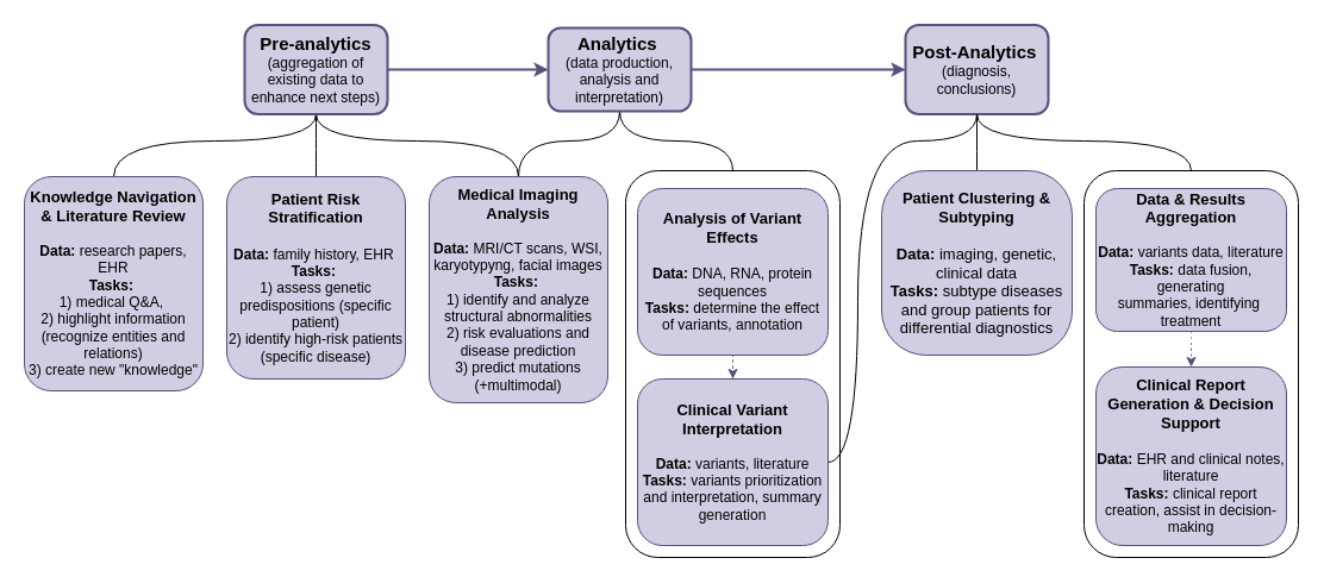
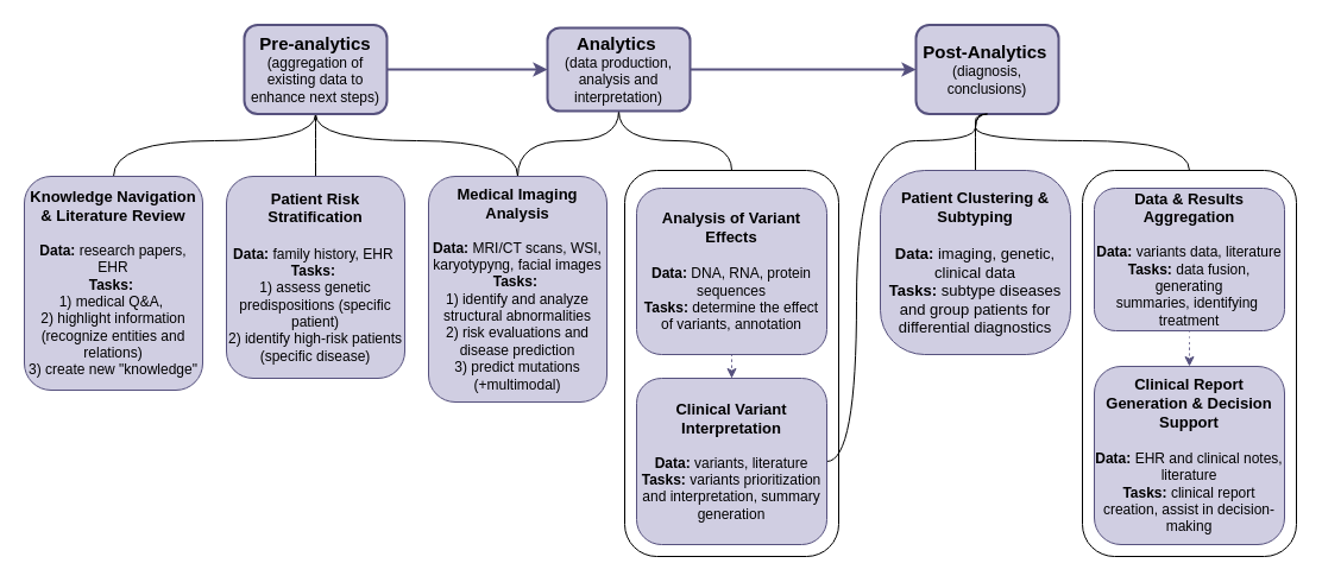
  <mxCell id="0" />
  <mxCell id="1" parent="0" />
  <mxCell id="2" value="" style="rounded=1;whiteSpace=wrap;html=1;" parent="1" vertex="1"><mxGeometry x="525" y="143" width="180" height="325" as="geometry" /></mxCell>
  <mxCell id="3" style="edgeStyle=orthogonalEdgeStyle;rounded=0;orthogonalLoop=1;jettySize=auto;html=1;curved=1;entryX=0;entryY=0.5;entryDx=0;entryDy=0;strokeWidth=2;exitX=1;exitY=0.5;exitDx=0;exitDy=0;fillColor=#d0cee2;strokeColor=#56517e;" parent="1" source="12" target="6" edge="1"><mxGeometry relative="1" as="geometry"><mxPoint x="450" y="-62" as="targetPoint" /><Array as="points"><mxPoint x="410" y="58" /><mxPoint x="410" y="58" /></Array><mxPoint x="620" y="-102" as="sourcePoint" /></mxGeometry></mxCell>
  <mxCell id="4" style="edgeStyle=orthogonalEdgeStyle;rounded=0;orthogonalLoop=1;jettySize=auto;html=1;entryX=0.5;entryY=0;entryDx=0;entryDy=0;curved=1;endArrow=none;endFill=0;" parent="1" source="6" target="2" edge="1"><mxGeometry relative="1" as="geometry" /></mxCell>
  <mxCell id="5" style="edgeStyle=orthogonalEdgeStyle;rounded=0;orthogonalLoop=1;jettySize=auto;html=1;entryX=0.5;entryY=0;entryDx=0;entryDy=0;curved=1;endArrow=none;endFill=0;exitX=0.5;exitY=1;exitDx=0;exitDy=0;" parent="1" source="6" target="18" edge="1"><mxGeometry relative="1" as="geometry"><Array as="points"><mxPoint x="520" y="118" /><mxPoint x="435" y="118" /></Array></mxGeometry></mxCell>
  <mxCell id="6" value="&lt;b&gt;&lt;font style=&quot;font-size: 15px;&quot;&gt;Analytics&lt;/font&gt;&lt;/b&gt;&amp;nbsp;&lt;div&gt;(data production, analysis and interpretation)&lt;/div&gt;" style="whiteSpace=wrap;html=1;fillColor=#d0cee2;strokeColor=#56517e;rounded=1;strokeWidth=2;" parent="1" vertex="1"><mxGeometry x="460" y="23" width="120" height="70" as="geometry" /></mxCell>
  <mxCell id="7" style="edgeStyle=orthogonalEdgeStyle;rounded=0;orthogonalLoop=1;jettySize=auto;html=1;entryX=1;entryY=0.5;entryDx=0;entryDy=0;curved=1;endArrow=none;endFill=0;exitX=0.5;exitY=1;exitDx=0;exitDy=0;" parent="1" source="8" target="17" edge="1"><mxGeometry relative="1" as="geometry"><mxPoint x="860" y="98" as="sourcePoint" /><mxPoint x="695" y="410.5" as="targetPoint" /><Array as="points"><mxPoint x="820" y="118" /><mxPoint x="720" y="118" /><mxPoint x="720" y="388" /></Array></mxGeometry></mxCell>
- <mxCell id="8" value="&lt;font style=&quot;font-size: 15px;&quot;&gt;&lt;b&gt;Post-Analytics&lt;/b&gt;&lt;/font&gt;&amp;nbsp;&lt;div&gt;(diagnosis, conclusions)&lt;/div&gt;" style="rounded=1;whiteSpace=wrap;html=1;fillColor=#d0cee2;strokeColor=#56517e;strokeWidth=2;" parent="1" vertex="1"><mxGeometry x="760" y="20.5" width="120" height="75" as="geometry" /></mxCell>
+ <mxCell id="8" value="&lt;font style=&quot;font-size: 15px;&quot;&gt;&lt;b&gt;Post-Analytics&lt;/b&gt;&lt;/font&gt;&amp;nbsp;&lt;div&gt;(diagnosis, conclusions)&lt;/div&gt;" style="rounded=1;whiteSpace=wrap;html=1;fillColor=#d0cee2;strokeColor=#56517e;strokeWidth=2;" parent="1" vertex="1"><mxGeometry x="770" y="20.5" width="120" height="75" as="geometry" /></mxCell>
  <mxCell id="9" style="edgeStyle=orthogonalEdgeStyle;rounded=0;orthogonalLoop=1;jettySize=auto;html=1;curved=1;endArrow=none;endFill=0;" parent="1" source="12" target="14" edge="1"><mxGeometry relative="1" as="geometry"><Array as="points"><mxPoint x="265" y="118" /><mxPoint x="95" y="118" /></Array></mxGeometry></mxCell>
  <mxCell id="10" style="edgeStyle=orthogonalEdgeStyle;rounded=0;orthogonalLoop=1;jettySize=auto;html=1;entryX=0.5;entryY=0;entryDx=0;entryDy=0;curved=1;endArrow=none;endFill=0;strokeColor=default;targetPerimeterSpacing=1;shadow=0;flowAnimation=0;" parent="1" source="12" target="13" edge="1"><mxGeometry relative="1" as="geometry" /></mxCell>
  <mxCell id="11" style="edgeStyle=orthogonalEdgeStyle;rounded=0;orthogonalLoop=1;jettySize=auto;html=1;entryX=0.5;entryY=0;entryDx=0;entryDy=0;curved=1;endArrow=none;endFill=0;exitX=0.5;exitY=1;exitDx=0;exitDy=0;" parent="1" source="12" target="18" edge="1"><mxGeometry relative="1" as="geometry"><Array as="points"><mxPoint x="265" y="118" /><mxPoint x="435" y="118" /></Array></mxGeometry></mxCell>
  <mxCell id="12" value="&lt;b&gt;&lt;font style=&quot;font-size: 15px;&quot;&gt;Pre-analytics&lt;/font&gt;&lt;/b&gt;&lt;div&gt;&lt;font style=&quot;font-size: 12px;&quot;&gt;(aggregation of existing data to enhance next steps)&lt;/font&gt;&lt;/div&gt;" style="rounded=1;whiteSpace=wrap;html=1;fillColor=#d0cee2;strokeColor=#56517e;strokeWidth=2;" parent="1" vertex="1"><mxGeometry x="205" y="20.5" width="120" height="75" as="geometry" /></mxCell>
  <mxCell id="13" value="&lt;div&gt;&lt;span style=&quot;font-size: 13px;&quot;&gt;&lt;b&gt;Patient Risk Stratification&lt;/b&gt;&lt;/span&gt;&lt;br&gt;&lt;/div&gt;&lt;div&gt;&lt;span style=&quot;font-size: 13px;&quot;&gt;&lt;b&gt;&lt;br&gt;&lt;/b&gt;&lt;/span&gt;&lt;/div&gt;&lt;div&gt;&lt;b&gt;Data:&lt;/b&gt;&amp;nbsp;&lt;span style=&quot;background-color: transparent;&quot;&gt;family history,&amp;nbsp;&lt;/span&gt;&lt;span style=&quot;background-color: transparent;&quot;&gt;EHR&amp;nbsp;&lt;/span&gt;&lt;/div&gt;&lt;div&gt;&lt;b&gt;Tasks:&amp;nbsp;&lt;/b&gt;&lt;/div&gt;&lt;div&gt;&lt;span style=&quot;background-color: transparent;&quot;&gt;1) assess genetic predispositions (specific patient)&lt;/span&gt;&lt;/div&gt;&lt;div&gt;&lt;span style=&quot;background-color: initial;&quot;&gt;2) identify high-risk patients (specific disease)&lt;br&gt;&lt;/span&gt;&lt;/div&gt;" style="whiteSpace=wrap;html=1;fillColor=#d0cee2;strokeColor=#56517e;rounded=1;" parent="1" vertex="1"><mxGeometry x="190" y="148" width="150" height="170" as="geometry" /></mxCell>
  <mxCell id="14" value="&lt;span style=&quot;font-size: 13px;&quot;&gt;&lt;b&gt;Knowledge Navigation &amp;amp; Literature Review&lt;/b&gt;&lt;/span&gt;&lt;br&gt;&lt;div&gt;&lt;br&gt;&lt;/div&gt;&lt;div style=&quot;&quot;&gt;&lt;b&gt;Data:&lt;/b&gt;&amp;nbsp;&lt;span style=&quot;background-color: initial;&quot;&gt;research papers, EHR&lt;/span&gt;&lt;/div&gt;&lt;div style=&quot;&quot;&gt;&lt;span style=&quot;background-color: initial;&quot;&gt;&lt;b&gt;Tasks:&lt;/b&gt;&amp;nbsp;&lt;/span&gt;&lt;/div&gt;&lt;div style=&quot;&quot;&gt;&lt;span style=&quot;background-color: initial;&quot;&gt;1) medical Q&amp;amp;A,&amp;nbsp;&lt;/span&gt;&lt;/div&gt;&lt;div style=&quot;&quot;&gt;&lt;span style=&quot;background-color: initial;&quot;&gt;2) highlight information (recognize entities and relations)&lt;/span&gt;&lt;/div&gt;&lt;div style=&quot;&quot;&gt;&lt;span style=&quot;background-color: initial;&quot;&gt;3) create new &quot;knowledge&quot;&lt;/span&gt;&lt;/div&gt;" style="whiteSpace=wrap;html=1;fillColor=#d0cee2;strokeColor=#56517e;rounded=1;" parent="1" vertex="1"><mxGeometry x="20" y="148" width="150" height="180" as="geometry" /></mxCell>
  <mxCell id="15" style="edgeStyle=orthogonalEdgeStyle;rounded=0;orthogonalLoop=1;jettySize=auto;html=1;fillColor=#d0cee2;strokeColor=#56517e;dashed=1;dashPattern=1 4;" parent="1" source="16" target="17" edge="1"><mxGeometry relative="1" as="geometry" /></mxCell>
  <mxCell id="16" value="&lt;div&gt;&lt;span style=&quot;font-size: 13px;&quot;&gt;&lt;b&gt;Analysis of Variant Effects&lt;/b&gt;&lt;/span&gt;&lt;/div&gt;&lt;div&gt;&lt;span style=&quot;font-size: 13px;&quot;&gt;&lt;b&gt;&lt;br&gt;&lt;/b&gt;&lt;/span&gt;&lt;/div&gt;&lt;div&gt;&lt;b&gt;Data:&lt;/b&gt;&amp;nbsp;DNA, RNA, protein sequences&lt;/div&gt;&lt;div&gt;&lt;b style=&quot;background-color: initial;&quot;&gt;Tasks:&lt;/b&gt;&lt;span style=&quot;background-color: initial;&quot;&gt;&amp;nbsp;&lt;/span&gt;&lt;span style=&quot;background-color: initial;&quot;&gt;determine the effect of variants,&amp;nbsp;&lt;/span&gt;&lt;span style=&quot;background-color: initial;&quot;&gt;annotation&lt;br&gt;&lt;/span&gt;&lt;/div&gt;" style="whiteSpace=wrap;html=1;fillColor=#d0cee2;strokeColor=#56517e;rounded=1;" parent="1" vertex="1"><mxGeometry x="535" y="158" width="160" height="140" as="geometry" /></mxCell>
  <mxCell id="17" value="&lt;span style=&quot;font-size: 13px;&quot;&gt;&lt;b&gt;Clinical Variant Interpretation&lt;/b&gt;&lt;/span&gt;&lt;br&gt;&lt;div&gt;&lt;div&gt;&lt;br&gt;&lt;/div&gt;&lt;div&gt;&lt;b&gt;Data:&lt;/b&gt;&amp;nbsp;variants, literature&lt;/div&gt;&lt;div&gt;&lt;b&gt;Tasks:&lt;/b&gt;&amp;nbsp;variants prioritization and&amp;nbsp;&lt;span style=&quot;background-color: initial;&quot;&gt;interpretation, summary generation&lt;/span&gt;&lt;/div&gt;&lt;/div&gt;" style="whiteSpace=wrap;html=1;fillColor=#d0cee2;strokeColor=#56517e;rounded=1;" parent="1" vertex="1"><mxGeometry x="535" y="318" width="160" height="140" as="geometry" /></mxCell>
  <mxCell id="18" value="&lt;span style=&quot;font-size: 13px;&quot;&gt;&lt;b&gt;Medical Imaging Analysis&lt;/b&gt;&lt;/span&gt;&lt;br&gt;&lt;div&gt;&lt;div&gt;&lt;br&gt;&lt;/div&gt;&lt;div&gt;&lt;b&gt;Data:&lt;/b&gt;&amp;nbsp;MRI/CT scans, WSI, karyotypyng, facial images&lt;/div&gt;&lt;div&gt;&lt;b&gt;Tasks:&lt;/b&gt;&amp;nbsp;&lt;/div&gt;&lt;div&gt;1) identify and analyze structural abnormalities&lt;/div&gt;&lt;div&gt;2) risk evaluations and disease prediction&lt;/div&gt;&lt;/div&gt;&lt;div&gt;3) predict mutations (+multimodal)&lt;/div&gt;" style="whiteSpace=wrap;html=1;fillColor=#d0cee2;strokeColor=#56517e;rounded=1;" parent="1" vertex="1"><mxGeometry x="360" y="148" width="150" height="190" as="geometry" /></mxCell>
  <mxCell id="19" style="edgeStyle=orthogonalEdgeStyle;rounded=0;orthogonalLoop=1;jettySize=auto;html=1;curved=1;entryX=0;entryY=0.5;entryDx=0;entryDy=0;strokeWidth=2;exitX=1;exitY=0.5;exitDx=0;exitDy=0;fillColor=#d0cee2;strokeColor=#56517e;" parent="1" source="6" target="8" edge="1"><mxGeometry relative="1" as="geometry"><mxPoint x="780" y="48" as="targetPoint" /><Array as="points"><mxPoint x="680" y="58" /><mxPoint x="680" y="58" /></Array><mxPoint x="570" y="48" as="sourcePoint" /></mxGeometry></mxCell>
  <mxCell id="20" value="" style="rounded=1;whiteSpace=wrap;html=1;" parent="1" vertex="1"><mxGeometry x="910" y="143" width="180" height="325" as="geometry" /></mxCell>
  <mxCell id="21" style="edgeStyle=orthogonalEdgeStyle;rounded=0;orthogonalLoop=1;jettySize=auto;html=1;entryX=0.5;entryY=0;entryDx=0;entryDy=0;curved=1;endArrow=none;endFill=0;exitX=0.5;exitY=1;exitDx=0;exitDy=0;" parent="1" source="8" target="20" edge="1"><mxGeometry relative="1" as="geometry"><mxPoint x="860" y="88" as="sourcePoint" /><Array as="points"><mxPoint x="820" y="118" /><mxPoint x="1000" y="118" /></Array></mxGeometry></mxCell>
  <mxCell id="22" style="edgeStyle=orthogonalEdgeStyle;rounded=0;orthogonalLoop=1;jettySize=auto;html=1;entryX=0.5;entryY=0;entryDx=0;entryDy=0;curved=1;endArrow=none;endFill=0;exitX=0.5;exitY=1;exitDx=0;exitDy=0;" parent="1" source="8" target="26" edge="1"><mxGeometry relative="1" as="geometry"><Array as="points"><mxPoint x="820" y="108" /><mxPoint x="820" y="108" /></Array><mxPoint x="860" y="88" as="sourcePoint" /></mxGeometry></mxCell>
  <mxCell id="23" style="edgeStyle=orthogonalEdgeStyle;rounded=0;orthogonalLoop=1;jettySize=auto;html=1;fillColor=#d0cee2;strokeColor=#56517e;dashed=1;dashPattern=1 4;" parent="1" source="24" target="25" edge="1"><mxGeometry relative="1" as="geometry" /></mxCell>
  <mxCell id="24" value="&lt;span style=&quot;font-size: 13px;&quot;&gt;&lt;b&gt;Data &amp;amp; Results Aggregation&lt;/b&gt;&lt;/span&gt;&lt;br&gt;&lt;div&gt;&lt;div&gt;&lt;br&gt;&lt;/div&gt;&lt;div&gt;&lt;b&gt;Data:&lt;/b&gt;&amp;nbsp;variants data, literature&lt;/div&gt;&lt;div&gt;&lt;b&gt;Tasks:&lt;/b&gt;&amp;nbsp;data fusion, generating summaries,&amp;nbsp;identifying&amp;nbsp; treatment&lt;/div&gt;&lt;/div&gt;" style="whiteSpace=wrap;html=1;fillColor=#d0cee2;strokeColor=#56517e;rounded=1;" parent="1" vertex="1"><mxGeometry x="920" y="158" width="160" height="120" as="geometry" /></mxCell>
  <mxCell id="25" value="&lt;span style=&quot;font-size: 13px;&quot;&gt;&lt;b&gt;Clinical Report Generation &amp;amp; Decision Support&lt;/b&gt;&lt;/span&gt;&lt;br&gt;&lt;div style=&quot;&quot;&gt;&lt;div style=&quot;font-size: 13px;&quot;&gt;&lt;br&gt;&lt;/div&gt;&lt;div style=&quot;&quot;&gt;&lt;font style=&quot;font-size: 12px;&quot;&gt;&lt;b style=&quot;&quot;&gt;Data:&lt;/b&gt;&amp;nbsp;EHR and clinical notes, literature&lt;/font&gt;&lt;/div&gt;&lt;div style=&quot;&quot;&gt;&lt;font style=&quot;font-size: 12px;&quot;&gt;&lt;b style=&quot;&quot;&gt;Tasks:&lt;/b&gt;&amp;nbsp;clinical report creation, assist in decision-making&lt;/font&gt;&lt;/div&gt;&lt;/div&gt;" style="whiteSpace=wrap;html=1;fillColor=#d0cee2;strokeColor=#56517e;rounded=1;" parent="1" vertex="1"><mxGeometry x="920" y="308" width="160" height="150" as="geometry" /></mxCell>
  <mxCell id="26" value="&lt;span style=&quot;font-size: 13px;&quot;&gt;&lt;b&gt;Patient Clustering &amp;amp; Subtyping&lt;/b&gt;&lt;/span&gt;&lt;br&gt;&lt;div style=&quot;font-size: 13px;&quot;&gt;&lt;div&gt;&lt;br&gt;&lt;/div&gt;&lt;div&gt;&lt;b&gt;Data:&lt;/b&gt;&amp;nbsp;imaging, genetic, clinical data&lt;/div&gt;&lt;div&gt;&lt;b&gt;Tasks:&lt;/b&gt;&amp;nbsp;subtype diseases and group patients for differential diagnostics&lt;/div&gt;&lt;/div&gt;" style="whiteSpace=wrap;html=1;fillColor=#d0cee2;strokeColor=#56517e;rounded=1;arcSize=24;" parent="1" vertex="1"><mxGeometry x="740" y="143" width="160" height="155" as="geometry" /></mxCell>
